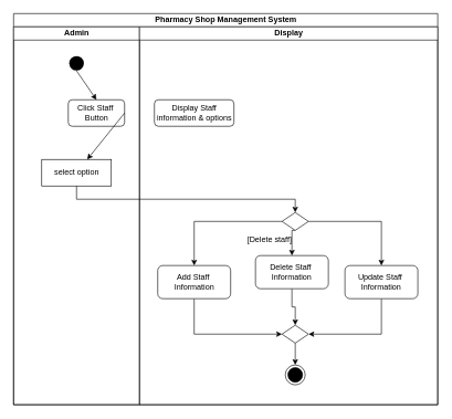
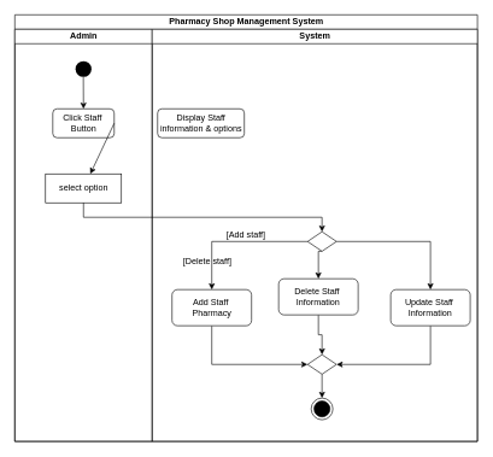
  <mxCell id="0" />
  <mxCell id="1" parent="0" />
  <mxCell id="2" value="Pharmacy Shop Management System" style="swimlane;childLayout=stackLayout;resizeParent=1;resizeParentMax=0;startSize=20;html=1;" vertex="1" parent="1"><mxGeometry x="20" y="20" width="640" height="590" as="geometry" /></mxCell>
  <mxCell id="3" value="Admin" style="swimlane;startSize=20;html=1;" vertex="1" parent="2"><mxGeometry y="20" width="190" height="570" as="geometry" /></mxCell>
  <mxCell id="4" style="rounded=0;orthogonalLoop=1;jettySize=auto;html=1;exitX=0.493;exitY=0.867;exitDx=0;exitDy=0;entryX=0.5;entryY=0;entryDx=0;entryDy=0;exitPerimeter=0;" edge="1" parent="3" source="5" target="6"><mxGeometry relative="1" as="geometry" /></mxCell>
  <mxCell id="5" value="" style="ellipse;shape=startState;fillColor=#000000;strokeColor=none;" parent="3" vertex="1"><mxGeometry x="80" y="40" width="30" height="30" as="geometry" /></mxCell>
- <mxCell id="6" value="Click Staff&amp;nbsp;&lt;br&gt;Button" style="rounded=1;whiteSpace=wrap;html=1;" vertex="1" parent="3"><mxGeometry x="82.5" y="110" width="85" height="40" as="geometry" /></mxCell>
+ <mxCell id="6" value="Click Staff&amp;nbsp;&lt;br&gt;Button" style="rounded=1;whiteSpace=wrap;html=1;" vertex="1" parent="3"><mxGeometry x="52.5" y="110" width="85" height="40" as="geometry" /></mxCell>
  <mxCell id="7" value="select option" style="whiteSpace=wrap;html=1;rounded=0;" vertex="1" parent="3"><mxGeometry x="42.5" y="200" width="105" height="40" as="geometry" /></mxCell>
  <mxCell id="8" style="rounded=0;orthogonalLoop=1;jettySize=auto;html=1;exitX=1;exitY=0.5;exitDx=0;exitDy=0;" edge="1" parent="2" source="6" target="7"><mxGeometry relative="1" as="geometry" /></mxCell>
  <mxCell id="9" style="edgeStyle=orthogonalEdgeStyle;rounded=0;orthogonalLoop=1;jettySize=auto;html=1;exitX=0.5;exitY=1;exitDx=0;exitDy=0;entryX=0.5;entryY=0;entryDx=0;entryDy=0;" edge="1" parent="2" source="7" target="13"><mxGeometry relative="1" as="geometry" /></mxCell>
- <mxCell id="10" value="Display" style="swimlane;startSize=20;html=1;" vertex="1" parent="2"><mxGeometry x="190" y="20" width="450" height="570" as="geometry" /></mxCell>
+ <mxCell id="10" value="System" style="swimlane;startSize=20;html=1;" vertex="1" parent="2"><mxGeometry x="190" y="20" width="450" height="570" as="geometry" /></mxCell>
  <mxCell id="11" style="edgeStyle=orthogonalEdgeStyle;rounded=0;orthogonalLoop=1;jettySize=auto;html=1;exitX=0.5;exitY=1;exitDx=0;exitDy=0;entryX=0.5;entryY=0;entryDx=0;entryDy=0;" edge="1" parent="10" source="13" target="23"><mxGeometry relative="1" as="geometry" /></mxCell>
  <mxCell id="12" style="edgeStyle=orthogonalEdgeStyle;rounded=0;orthogonalLoop=1;jettySize=auto;html=1;exitX=0;exitY=0.5;exitDx=0;exitDy=0;entryX=0.5;entryY=0;entryDx=0;entryDy=0;" edge="1" parent="10" source="13" target="20"><mxGeometry relative="1" as="geometry" /></mxCell>
  <mxCell id="13" value="" style="rhombus;whiteSpace=wrap;html=1;" vertex="1" parent="10"><mxGeometry x="215" y="280" width="40" height="27" as="geometry" /></mxCell>
+ <mxCell id="14" value="[Add staff]" style="text;html=1;strokeColor=none;fillColor=none;align=center;verticalAlign=middle;whiteSpace=wrap;rounded=0;" vertex="1" parent="10"><mxGeometry x="100" y="270" width="60" height="30" as="geometry" /></mxCell>
  <mxCell id="15" style="edgeStyle=orthogonalEdgeStyle;rounded=0;orthogonalLoop=1;jettySize=auto;html=1;entryX=1;entryY=0.5;entryDx=0;entryDy=0;exitX=0.5;exitY=1;exitDx=0;exitDy=0;" edge="1" parent="10" source="16" target="26"><mxGeometry relative="1" as="geometry" /></mxCell>
- <mxCell id="16" value="Update Staff&amp;nbsp;&lt;br style=&quot;border-color: var(--border-color);&quot;&gt;Information" style="rounded=1;whiteSpace=wrap;html=1;" vertex="1" parent="10"><mxGeometry x="310" y="360" width="110" height="50" as="geometry" /></mxCell>
+ <mxCell id="16" value="Update Staff&amp;nbsp;&lt;br style=&quot;border-color: var(--border-color);&quot;&gt;Information" style="rounded=1;whiteSpace=wrap;html=1;" vertex="1" parent="10"><mxGeometry x="330" y="360" width="110" height="50" as="geometry" /></mxCell>
  <mxCell id="17" style="rounded=0;orthogonalLoop=1;jettySize=auto;html=1;exitX=1;exitY=0.5;exitDx=0;exitDy=0;entryX=0.5;entryY=0;entryDx=0;entryDy=0;edgeStyle=orthogonalEdgeStyle;" edge="1" parent="10" source="13" target="16"><mxGeometry relative="1" as="geometry" /></mxCell>
- <mxCell id="18" value="Display Staff&lt;br&gt;information &amp;amp; options" style="rounded=1;whiteSpace=wrap;html=1;" vertex="1" parent="10"><mxGeometry x="22.5" y="110" width="120" height="40" as="geometry" /></mxCell>
+ <mxCell id="18" value="Display Staff&lt;br&gt;information &amp;amp; options" style="rounded=1;whiteSpace=wrap;html=1;" vertex="1" parent="10"><mxGeometry x="7.5" y="110" width="120" height="40" as="geometry" /></mxCell>
  <mxCell id="19" style="edgeStyle=orthogonalEdgeStyle;rounded=0;orthogonalLoop=1;jettySize=auto;html=1;exitX=0.5;exitY=1;exitDx=0;exitDy=0;entryX=0;entryY=0.5;entryDx=0;entryDy=0;" edge="1" parent="10" source="20" target="26"><mxGeometry relative="1" as="geometry" /></mxCell>
- <mxCell id="20" value="Add Staff&amp;nbsp;&lt;br&gt;Information" style="rounded=1;whiteSpace=wrap;html=1;" vertex="1" parent="10"><mxGeometry x="27.5" y="360" width="110" height="50" as="geometry" /></mxCell>
- <mxCell id="21" value="[Delete staff]" style="text;html=1;strokeColor=none;fillColor=none;align=center;verticalAlign=middle;whiteSpace=wrap;rounded=0;" vertex="1" parent="10"><mxGeometry x="160" y="307" width="73" height="30" as="geometry" /></mxCell>
+ <mxCell id="20" value="Add Staff&amp;nbsp;&lt;br&gt;Pharmacy" style="rounded=1;whiteSpace=wrap;html=1;" vertex="1" parent="10"><mxGeometry x="27.5" y="360" width="110" height="50" as="geometry" /></mxCell>
+ <mxCell id="21" value="[Delete staff]" style="text;html=1;strokeColor=none;fillColor=none;align=center;verticalAlign=middle;whiteSpace=wrap;rounded=0;" vertex="1" parent="10"><mxGeometry x="40" y="307" width="73" height="30" as="geometry" /></mxCell>
  <mxCell id="22" style="edgeStyle=orthogonalEdgeStyle;rounded=0;orthogonalLoop=1;jettySize=auto;html=1;exitX=0.5;exitY=1;exitDx=0;exitDy=0;entryX=0.5;entryY=0;entryDx=0;entryDy=0;" edge="1" parent="10" source="23" target="26"><mxGeometry relative="1" as="geometry" /></mxCell>
  <mxCell id="23" value="Delete Staff&amp;nbsp;&lt;br style=&quot;border-color: var(--border-color);&quot;&gt;Information" style="rounded=1;whiteSpace=wrap;html=1;" vertex="1" parent="10"><mxGeometry x="175" y="345" width="110" height="50" as="geometry" /></mxCell>
  <mxCell id="24" value="" style="ellipse;html=1;shape=endState;fillColor=#000000;strokeColor=#000000;" vertex="1" parent="10"><mxGeometry x="220" y="510" width="30" height="30" as="geometry" /></mxCell>
  <mxCell id="25" style="edgeStyle=orthogonalEdgeStyle;rounded=0;orthogonalLoop=1;jettySize=auto;html=1;exitX=0.5;exitY=1;exitDx=0;exitDy=0;entryX=0.5;entryY=0;entryDx=0;entryDy=0;" edge="1" parent="10" source="26" target="24"><mxGeometry relative="1" as="geometry" /></mxCell>
  <mxCell id="26" value="" style="rhombus;whiteSpace=wrap;html=1;" vertex="1" parent="10"><mxGeometry x="215" y="450" width="40" height="27" as="geometry" /></mxCell>
